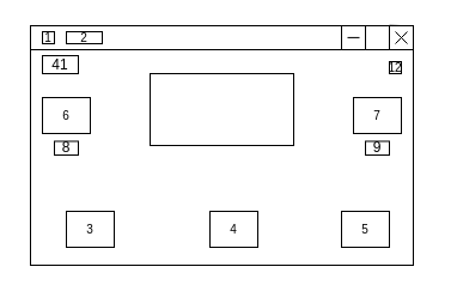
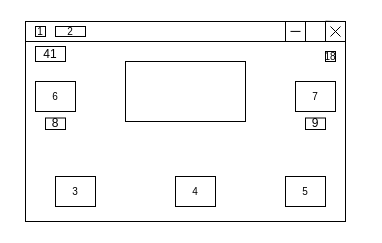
  <mxCell id="0" />
  <mxCell id="1" parent="0" />
  <mxCell id="2" value="" style="rounded=0;whiteSpace=wrap;html=1;" parent="1" vertex="1"><mxGeometry x="25" y="21" width="320" height="200" as="geometry" /></mxCell>
  <mxCell id="3" value="" style="rounded=0;whiteSpace=wrap;html=1;" parent="1" vertex="1"><mxGeometry x="25" y="21" width="320" height="20" as="geometry" /></mxCell>
  <mxCell id="4" value="" style="rounded=0;whiteSpace=wrap;html=1;" parent="1" vertex="1"><mxGeometry x="325" y="21" width="20" height="20" as="geometry" /></mxCell>
  <mxCell id="5" value="" style="rounded=0;whiteSpace=wrap;html=1;" parent="1" vertex="1"><mxGeometry x="305" y="21" width="20" height="20" as="geometry" /></mxCell>
  <mxCell id="6" value="" style="rounded=0;whiteSpace=wrap;html=1;" parent="1" vertex="1"><mxGeometry x="285" y="21" width="20" height="20" as="geometry" /></mxCell>
  <mxCell id="7" value="" style="endArrow=none;html=1;rounded=0;exitX=1;exitY=0.25;exitDx=0;exitDy=0;endSize=2;strokeWidth=1;" parent="1" edge="1"><mxGeometry width="50" height="50" relative="1" as="geometry"><mxPoint x="325" y="20.87" as="sourcePoint" /><mxPoint x="325" y="20.87" as="targetPoint" /><Array as="points"><mxPoint x="335" y="21" /></Array></mxGeometry></mxCell>
  <mxCell id="8" value="" style="endArrow=none;html=1;rounded=0;" parent="1" edge="1"><mxGeometry width="50" height="50" relative="1" as="geometry"><mxPoint x="290" y="30.92" as="sourcePoint" /><mxPoint x="300" y="30.92" as="targetPoint" /></mxGeometry></mxCell>
  <mxCell id="9" value="" style="endArrow=none;html=1;rounded=0;" parent="1" edge="1"><mxGeometry width="50" height="50" relative="1" as="geometry"><mxPoint x="330" y="36" as="sourcePoint" /><mxPoint x="340" y="26" as="targetPoint" /><Array as="points"><mxPoint x="330" y="36" /></Array></mxGeometry></mxCell>
  <mxCell id="10" value="" style="endArrow=none;html=1;rounded=0;" parent="1" edge="1"><mxGeometry width="50" height="50" relative="1" as="geometry"><mxPoint x="330" y="26" as="sourcePoint" /><mxPoint x="340" y="36" as="targetPoint" /></mxGeometry></mxCell>
  <mxCell id="11" value="" style="rounded=0;whiteSpace=wrap;html=1;" parent="1" vertex="1"><mxGeometry x="55" y="26" width="30" height="10" as="geometry" /></mxCell>
  <mxCell id="12" value="" style="rounded=0;whiteSpace=wrap;html=1;" parent="1" vertex="1"><mxGeometry x="35" y="26" width="10" height="10" as="geometry" /></mxCell>
  <mxCell id="13" value="" style="rounded=0;whiteSpace=wrap;html=1;" parent="1" vertex="1"><mxGeometry x="55" y="176" width="40" height="30" as="geometry" /></mxCell>
  <mxCell id="14" value="&lt;font style=&quot;font-size: 10px;&quot;&gt;1&lt;/font&gt;" style="text;html=1;strokeColor=none;fillColor=none;align=center;verticalAlign=middle;whiteSpace=wrap;rounded=0;" parent="1" vertex="1"><mxGeometry x="35" y="28.5" width="10" height="5" as="geometry" /></mxCell>
  <mxCell id="15" value="&lt;font style=&quot;font-size: 10px;&quot;&gt;2&lt;/font&gt;" style="text;html=1;strokeColor=none;fillColor=none;align=center;verticalAlign=middle;whiteSpace=wrap;rounded=0;" parent="1" vertex="1"><mxGeometry x="65" y="28.5" width="10" height="5" as="geometry" /></mxCell>
  <mxCell id="16" value="" style="rounded=0;whiteSpace=wrap;html=1;" parent="1" vertex="1"><mxGeometry x="175" y="176" width="40" height="30" as="geometry" /></mxCell>
  <mxCell id="17" value="" style="rounded=0;whiteSpace=wrap;html=1;" parent="1" vertex="1"><mxGeometry x="285" y="176" width="40" height="30" as="geometry" /></mxCell>
  <mxCell id="18" value="" style="rounded=0;whiteSpace=wrap;html=1;" parent="1" vertex="1"><mxGeometry x="35" y="81" width="40" height="30" as="geometry" /></mxCell>
  <mxCell id="19" value="" style="rounded=0;whiteSpace=wrap;html=1;" parent="1" vertex="1"><mxGeometry x="295" y="81" width="40" height="30" as="geometry" /></mxCell>
  <mxCell id="20" value="&lt;font style=&quot;font-size: 10px;&quot;&gt;3&lt;/font&gt;" style="text;html=1;strokeColor=none;fillColor=none;align=center;verticalAlign=middle;whiteSpace=wrap;rounded=0;" parent="1" vertex="1"><mxGeometry x="45" y="176" width="60" height="30" as="geometry" /></mxCell>
  <mxCell id="21" value="&lt;font style=&quot;font-size: 10px;&quot;&gt;4&lt;/font&gt;" style="text;html=1;strokeColor=none;fillColor=none;align=center;verticalAlign=middle;whiteSpace=wrap;rounded=0;" parent="1" vertex="1"><mxGeometry x="165" y="176" width="60" height="30" as="geometry" /></mxCell>
  <mxCell id="22" value="&lt;font style=&quot;font-size: 10px;&quot;&gt;5&lt;/font&gt;" style="text;html=1;strokeColor=none;fillColor=none;align=center;verticalAlign=middle;whiteSpace=wrap;rounded=0;" parent="1" vertex="1"><mxGeometry x="275" y="176" width="60" height="30" as="geometry" /></mxCell>
  <mxCell id="23" value="6" style="text;html=1;strokeColor=none;fillColor=none;align=center;verticalAlign=middle;whiteSpace=wrap;rounded=0;fontSize=10;" parent="1" vertex="1"><mxGeometry x="25" y="81" width="60" height="30" as="geometry" /></mxCell>
  <mxCell id="24" value="&lt;font style=&quot;font-size: 10px;&quot;&gt;7&lt;/font&gt;" style="text;html=1;strokeColor=none;fillColor=none;align=center;verticalAlign=middle;whiteSpace=wrap;rounded=0;" parent="1" vertex="1"><mxGeometry x="285" y="81" width="60" height="30" as="geometry" /></mxCell>
  <mxCell id="25" value="" style="rounded=0;whiteSpace=wrap;html=1;" parent="1" vertex="1"><mxGeometry x="325" y="51" width="10" height="10" as="geometry" /></mxCell>
- <mxCell id="26" value="&lt;font style=&quot;font-size: 10px;&quot;&gt;12&lt;/font&gt;" style="text;html=1;strokeColor=none;fillColor=none;align=center;verticalAlign=middle;whiteSpace=wrap;rounded=0;" parent="1" vertex="1"><mxGeometry x="300" y="41" width="60" height="30" as="geometry" /></mxCell>
+ <mxCell id="26" value="&lt;font style=&quot;font-size: 10px;&quot;&gt;18&lt;/font&gt;" style="text;html=1;strokeColor=none;fillColor=none;align=center;verticalAlign=middle;whiteSpace=wrap;rounded=0;" parent="1" vertex="1"><mxGeometry x="300" y="41" width="60" height="30" as="geometry" /></mxCell>
  <mxCell id="27" value="" style="rounded=0;whiteSpace=wrap;html=1;" vertex="1" parent="1"><mxGeometry x="125" y="61" width="120" height="60" as="geometry" /></mxCell>
  <mxCell id="28" value="" style="rounded=0;whiteSpace=wrap;html=1;" vertex="1" parent="1"><mxGeometry x="35" y="46" width="30" height="15" as="geometry" /></mxCell>
  <mxCell id="29" value="" style="rounded=0;whiteSpace=wrap;html=1;" vertex="1" parent="1"><mxGeometry x="45" y="117.5" width="20" height="11.5" as="geometry" /></mxCell>
  <mxCell id="30" value="" style="rounded=0;whiteSpace=wrap;html=1;" vertex="1" parent="1"><mxGeometry x="305" y="117.5" width="20" height="11.5" as="geometry" /></mxCell>
  <mxCell id="31" value="8" style="text;html=1;align=center;verticalAlign=middle;whiteSpace=wrap;rounded=0;" vertex="1" parent="1"><mxGeometry x="25" y="108.25" width="60" height="30" as="geometry" /></mxCell>
  <mxCell id="32" value="9" style="text;html=1;align=center;verticalAlign=middle;whiteSpace=wrap;rounded=0;" vertex="1" parent="1"><mxGeometry x="285" y="108.25" width="60" height="30" as="geometry" /></mxCell>
  <mxCell id="33" value="41" style="text;html=1;align=center;verticalAlign=middle;whiteSpace=wrap;rounded=0;" vertex="1" parent="1"><mxGeometry x="20" y="38.5" width="60" height="30" as="geometry" /></mxCell>
